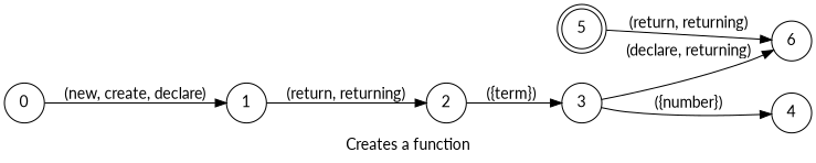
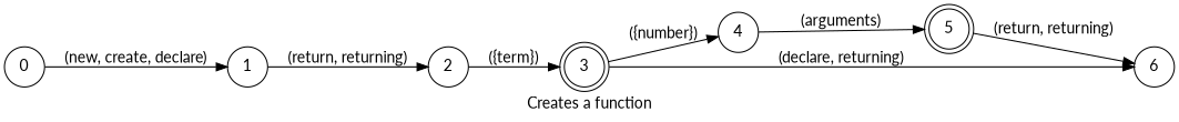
  digraph {
    desc="Creates a function with the desired number of args and return value"
    fontname=Lato
    label="Creates a function"
    lang="en-US"
    langName=English
    priority=2
    rankdir=LR
    title="Creates a function"
    node [fontname=Lato shape=circle]
    edge [fontname=Lato]
-   3
+   3 [shape=doublecircle]
    5 [shape=doublecircle]
    4
    6
    0
    1
    2
    subgraph sub_1 {
      3
      5
    }
    3 -> 4 [label="({number})" store=argsNumber]
    3 -> 6 [label="(declare, returning)"]
    5 -> 6 [label="(return, returning)"]
+   4 -> 5 [label="(arguments)"]
    0 -> 1 [label="(new, create, declare)"]
    1 -> 2 [label="(return, returning)"]
    2 -> 3 [label="({term})" store=fnName]
  }
